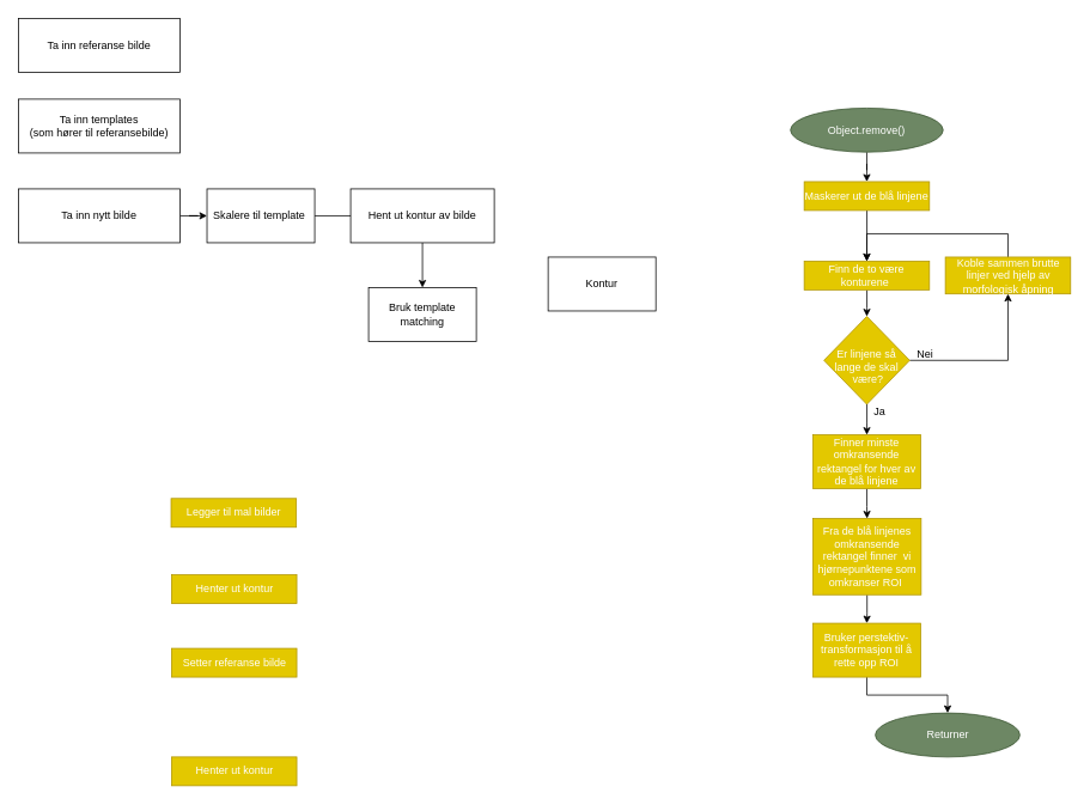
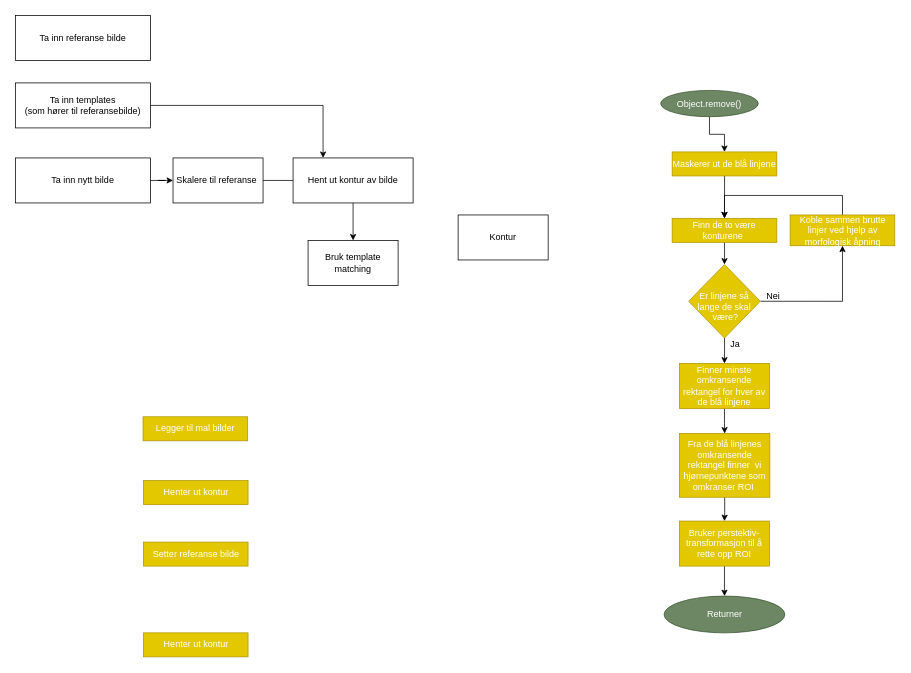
  <mxCell id="0" />
  <mxCell id="1" parent="0" />
  <mxCell id="2" value="" style="edgeStyle=orthogonalEdgeStyle;rounded=0;orthogonalLoop=1;jettySize=auto;html=1;" parent="1" source="3" target="10" edge="1"><mxGeometry relative="1" as="geometry" /></mxCell>
  <mxCell id="3" value="Ta inn nytt bilde" style="rounded=0;whiteSpace=wrap;html=1;" parent="1" vertex="1"><mxGeometry x="20" y="210" width="180" height="60" as="geometry" /></mxCell>
  <mxCell id="4" value="Ta inn referanse bilde&lt;br&gt;" style="rounded=0;whiteSpace=wrap;html=1;" parent="1" vertex="1"><mxGeometry x="20" y="20" width="180" height="60" as="geometry" /></mxCell>
+ <mxCell id="5" style="edgeStyle=orthogonalEdgeStyle;rounded=0;orthogonalLoop=1;jettySize=auto;html=1;entryX=0.25;entryY=0;entryDx=0;entryDy=0;" parent="1" source="6" target="8" edge="1"><mxGeometry relative="1" as="geometry" /></mxCell>
  <mxCell id="6" value="Ta inn templates &lt;br&gt;(som hører til referansebilde)" style="rounded=0;whiteSpace=wrap;html=1;" parent="1" vertex="1"><mxGeometry x="20" y="110" width="180" height="60" as="geometry" /></mxCell>
  <mxCell id="7" style="edgeStyle=orthogonalEdgeStyle;rounded=0;orthogonalLoop=1;jettySize=auto;html=1;entryX=0.5;entryY=0;entryDx=0;entryDy=0;" parent="1" source="8" target="11" edge="1"><mxGeometry relative="1" as="geometry" /></mxCell>
  <mxCell id="8" value="Hent ut kontur av bilde" style="whiteSpace=wrap;html=1;" parent="1" vertex="1"><mxGeometry x="390" y="210" width="160" height="60" as="geometry" /></mxCell>
  <mxCell id="9" style="edgeStyle=orthogonalEdgeStyle;rounded=0;orthogonalLoop=1;jettySize=auto;html=1;entryX=0;entryY=0.5;entryDx=0;entryDy=0;endArrow=none;" parent="1" source="10" target="8" edge="1"><mxGeometry relative="1" as="geometry" /></mxCell>
- <mxCell id="10" value="Skalere til template&amp;nbsp;" style="whiteSpace=wrap;html=1;" parent="1" vertex="1"><mxGeometry x="230" y="210" width="120" height="60" as="geometry" /></mxCell>
+ <mxCell id="10" value="Skalere til referanse&amp;nbsp;" style="whiteSpace=wrap;html=1;" parent="1" vertex="1"><mxGeometry x="230" y="210" width="120" height="60" as="geometry" /></mxCell>
  <mxCell id="11" value="Bruk template matching" style="whiteSpace=wrap;html=1;" parent="1" vertex="1"><mxGeometry x="410" y="320" width="120" height="60" as="geometry" /></mxCell>
  <mxCell id="12" value="Kontur" style="whiteSpace=wrap;html=1;" parent="1" vertex="1"><mxGeometry x="610" y="286" width="120" height="60" as="geometry" /></mxCell>
  <mxCell id="13" style="edgeStyle=orthogonalEdgeStyle;rounded=0;orthogonalLoop=1;jettySize=auto;html=1;entryX=0.5;entryY=0;entryDx=0;entryDy=0;" edge="1" parent="1" source="14" target="16"><mxGeometry relative="1" as="geometry" /></mxCell>
- <mxCell id="14" value="Object.remove()" style="ellipse;whiteSpace=wrap;html=1;fillColor=#6d8764;strokeColor=#3A5431;fontColor=#ffffff;" vertex="1" parent="1"><mxGeometry x="880" y="120" width="170" height="49" as="geometry" /></mxCell>
+ <mxCell id="14" value="Object.remove()" style="ellipse;whiteSpace=wrap;html=1;fillColor=#6d8764;strokeColor=#3A5431;fontColor=#ffffff;" vertex="1" parent="1"><mxGeometry x="880" y="120" width="130" height="35" as="geometry" /></mxCell>
  <mxCell id="15" style="edgeStyle=orthogonalEdgeStyle;rounded=0;orthogonalLoop=1;jettySize=auto;html=1;entryX=0.5;entryY=0;entryDx=0;entryDy=0;" edge="1" parent="1" source="16" target="21"><mxGeometry relative="1" as="geometry" /></mxCell>
  <mxCell id="16" value="Maskerer ut de blå linjene" style="rounded=0;whiteSpace=wrap;html=1;fillColor=#e3c800;strokeColor=#B09500;fontColor=#ffffff;" vertex="1" parent="1"><mxGeometry x="895.25" y="202" width="139.5" height="32" as="geometry" /></mxCell>
  <mxCell id="17" style="edgeStyle=orthogonalEdgeStyle;rounded=0;orthogonalLoop=1;jettySize=auto;html=1;exitX=1;exitY=0.5;exitDx=0;exitDy=0;" edge="1" parent="1" source="19" target="23"><mxGeometry relative="1" as="geometry" /></mxCell>
  <mxCell id="18" value="" style="edgeStyle=orthogonalEdgeStyle;rounded=0;orthogonalLoop=1;jettySize=auto;html=1;" edge="1" parent="1" source="19" target="27"><mxGeometry relative="1" as="geometry" /></mxCell>
  <mxCell id="19" value="&lt;br&gt;Er linjene så&lt;br&gt;lange de skal&lt;br&gt;&amp;nbsp;være?" style="rhombus;whiteSpace=wrap;html=1;rounded=0;fontColor=#ffffff;strokeColor=#B09500;fillColor=#e3c800;align=center;" vertex="1" parent="1"><mxGeometry x="917.25" y="352.05" width="95.5" height="98" as="geometry" /></mxCell>
  <mxCell id="20" style="edgeStyle=orthogonalEdgeStyle;rounded=0;orthogonalLoop=1;jettySize=auto;html=1;entryX=0.5;entryY=0;entryDx=0;entryDy=0;" edge="1" parent="1" source="21" target="19"><mxGeometry relative="1" as="geometry" /></mxCell>
  <mxCell id="21" value="Finn de to være konturene&amp;nbsp;" style="rounded=0;whiteSpace=wrap;html=1;fillColor=#e3c800;strokeColor=#B09500;fontColor=#ffffff;" vertex="1" parent="1"><mxGeometry x="895.25" y="290.5" width="139.5" height="32" as="geometry" /></mxCell>
  <mxCell id="22" style="edgeStyle=orthogonalEdgeStyle;rounded=0;orthogonalLoop=1;jettySize=auto;html=1;entryX=0.5;entryY=0;entryDx=0;entryDy=0;" edge="1" parent="1" source="23" target="21"><mxGeometry relative="1" as="geometry"><mxPoint x="1168.25" y="228.632" as="targetPoint" /><Array as="points"><mxPoint x="1122.5" y="260" /><mxPoint x="965.5" y="260" /></Array></mxGeometry></mxCell>
  <mxCell id="23" value="Koble sammen brutte linjer ved hjelp av morfologisk åpning" style="rounded=0;whiteSpace=wrap;html=1;fillColor=#e3c800;strokeColor=#B09500;fontColor=#ffffff;" vertex="1" parent="1"><mxGeometry x="1052.5" y="286" width="139.5" height="41" as="geometry" /></mxCell>
  <mxCell id="24" value="&amp;nbsp;Nei" style="text;html=1;align=center;verticalAlign=middle;resizable=0;points=[];autosize=1;" vertex="1" parent="1"><mxGeometry x="1012.75" y="385" width="31" height="18" as="geometry" /></mxCell>
  <mxCell id="25" value="Ja" style="text;html=1;align=center;verticalAlign=middle;resizable=0;points=[];autosize=1;" vertex="1" parent="1"><mxGeometry x="967.5" y="449.25" width="23" height="18" as="geometry" /></mxCell>
  <mxCell id="26" value="" style="edgeStyle=orthogonalEdgeStyle;rounded=0;orthogonalLoop=1;jettySize=auto;html=1;" edge="1" parent="1" source="27" target="29"><mxGeometry relative="1" as="geometry" /></mxCell>
  <mxCell id="27" value="Finner minste omkransende rektangel for hver av de blå linjene" style="whiteSpace=wrap;html=1;rounded=0;fontColor=#ffffff;strokeColor=#B09500;fillColor=#e3c800;" vertex="1" parent="1"><mxGeometry x="905" y="484" width="120" height="60" as="geometry" /></mxCell>
  <mxCell id="28" value="" style="edgeStyle=orthogonalEdgeStyle;rounded=0;orthogonalLoop=1;jettySize=auto;html=1;" edge="1" parent="1" source="29" target="31"><mxGeometry relative="1" as="geometry" /></mxCell>
  <mxCell id="29" value="Fra de blå linjenes omkransende rektangel finner&amp;nbsp; vi hjørnepunktene som omkranser ROI&amp;nbsp;" style="whiteSpace=wrap;html=1;rounded=0;fontColor=#ffffff;strokeColor=#B09500;fillColor=#e3c800;" vertex="1" parent="1"><mxGeometry x="905" y="577.25" width="120.5" height="85" as="geometry" /></mxCell>
  <mxCell id="30" style="edgeStyle=orthogonalEdgeStyle;rounded=0;orthogonalLoop=1;jettySize=auto;html=1;entryX=0.5;entryY=0;entryDx=0;entryDy=0;" edge="1" parent="1" source="31" target="32"><mxGeometry relative="1" as="geometry" /></mxCell>
  <mxCell id="31" value="Bruker perstektiv-&lt;br&gt;transformasjon til å rette opp ROI" style="whiteSpace=wrap;html=1;rounded=0;fontColor=#ffffff;strokeColor=#B09500;fillColor=#e3c800;" vertex="1" parent="1"><mxGeometry x="905" y="694" width="120" height="60" as="geometry" /></mxCell>
- <mxCell id="32" value="Returner" style="ellipse;whiteSpace=wrap;html=1;fillColor=#6d8764;strokeColor=#3A5431;fontColor=#ffffff;" vertex="1" parent="1"><mxGeometry x="974.5" y="794" width="161" height="49" as="geometry" /></mxCell>
+ <mxCell id="32" value="Returner" style="ellipse;whiteSpace=wrap;html=1;fillColor=#6d8764;strokeColor=#3A5431;fontColor=#ffffff;" vertex="1" parent="1"><mxGeometry x="884.5" y="794" width="161" height="49" as="geometry" /></mxCell>
  <mxCell id="33" value="Henter ut kontur" style="rounded=0;whiteSpace=wrap;html=1;fillColor=#e3c800;strokeColor=#B09500;fontColor=#ffffff;" vertex="1" parent="1"><mxGeometry x="190.5" y="640" width="139.5" height="32" as="geometry" /></mxCell>
  <mxCell id="34" value="Legger til mal bilder" style="rounded=0;whiteSpace=wrap;html=1;fillColor=#e3c800;strokeColor=#B09500;fontColor=#ffffff;" vertex="1" parent="1"><mxGeometry x="190" y="555" width="139.5" height="32" as="geometry" /></mxCell>
  <mxCell id="35" value="Setter referanse bilde" style="rounded=0;whiteSpace=wrap;html=1;fillColor=#e3c800;strokeColor=#B09500;fontColor=#ffffff;" vertex="1" parent="1"><mxGeometry x="190.5" y="722" width="139.5" height="32" as="geometry" /></mxCell>
  <mxCell id="36" value="Henter ut kontur" style="rounded=0;whiteSpace=wrap;html=1;fillColor=#e3c800;strokeColor=#B09500;fontColor=#ffffff;" vertex="1" parent="1"><mxGeometry x="190.5" y="843" width="139.5" height="32" as="geometry" /></mxCell>
